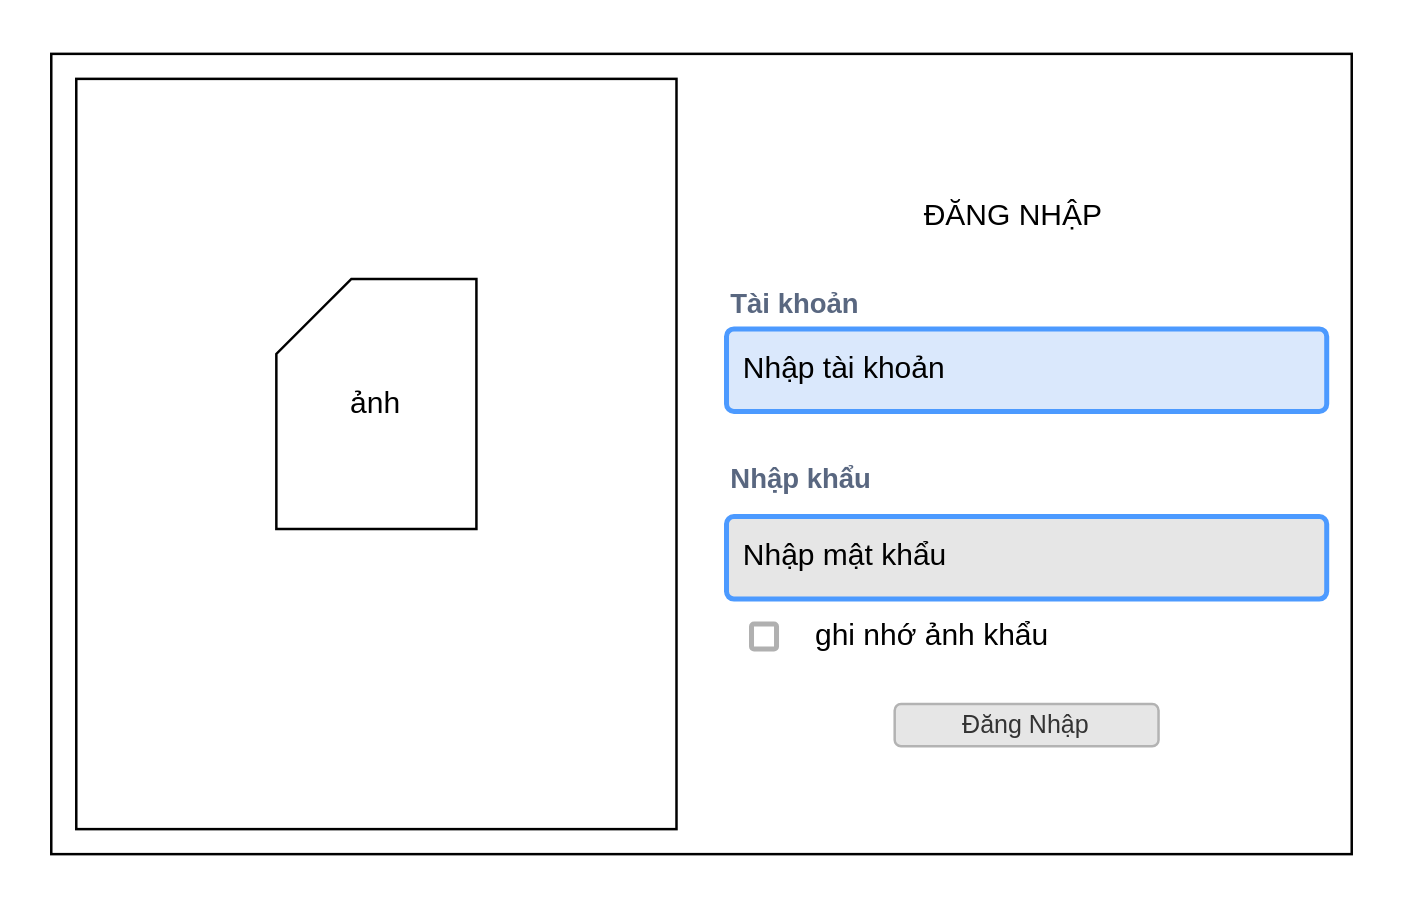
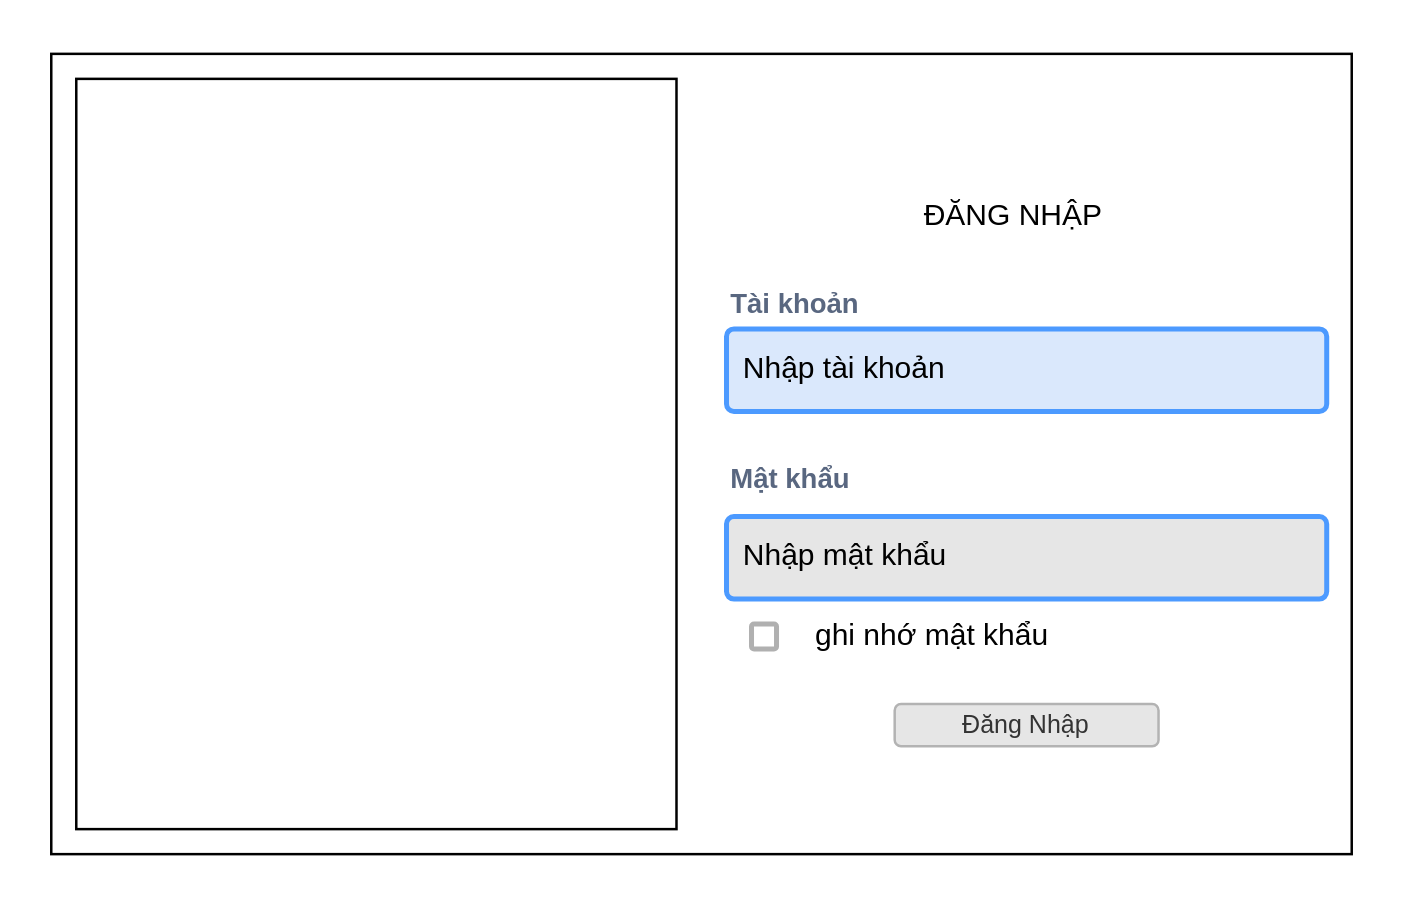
  <mxCell id="0" />
  <mxCell id="1" parent="0" />
  <mxCell id="2" value="" style="rounded=0;whiteSpace=wrap;html=1;" vertex="1" parent="1"><mxGeometry x="20.004" y="20.997" width="520" height="320" as="geometry" /></mxCell>
  <mxCell id="3" value="" style="rounded=0;whiteSpace=wrap;html=1;" vertex="1" parent="1"><mxGeometry x="30.004" y="30.997" width="240" height="300" as="geometry" /></mxCell>
- <mxCell id="4" value="ảnh" style="shape=card;whiteSpace=wrap;html=1;" vertex="1" parent="1"><mxGeometry x="110.004" y="110.997" width="80" height="100" as="geometry" /></mxCell>
  <mxCell id="5" value="ĐĂNG NHẬP" style="text;html=1;strokeColor=none;fillColor=none;align=center;verticalAlign=middle;whiteSpace=wrap;rounded=0;" vertex="1" parent="1"><mxGeometry x="360.004" y="70.997" width="90" height="30" as="geometry" /></mxCell>
  <mxCell id="6" value="Tài khoản" style="fillColor=none;strokeColor=none;html=1;fontSize=11;fontStyle=0;align=left;fontColor=#596780;fontStyle=1;fontSize=11" vertex="1" parent="1"><mxGeometry x="290.004" y="110.997" width="240" height="20" as="geometry" /></mxCell>
  <mxCell id="7" value="Nhập tài khoản" style="rounded=1;arcSize=9;align=left;spacingLeft=5;strokeColor=#4C9AFF;html=1;strokeWidth=2;fontSize=12;fillColor=#dae8fc;" vertex="1" parent="1"><mxGeometry x="290.004" y="130.997" width="240" height="33" as="geometry" /></mxCell>
- <mxCell id="8" value="Nhập khẩu" style="fillColor=none;strokeColor=none;html=1;fontSize=11;fontStyle=0;align=left;fontColor=#596780;fontStyle=1;fontSize=11" vertex="1" parent="1"><mxGeometry x="290.004" y="180.997" width="240" height="20" as="geometry" /></mxCell>
+ <mxCell id="8" value="Mật khẩu" style="fillColor=none;strokeColor=none;html=1;fontSize=11;fontStyle=0;align=left;fontColor=#596780;fontStyle=1;fontSize=11" vertex="1" parent="1"><mxGeometry x="290.004" y="180.997" width="240" height="20" as="geometry" /></mxCell>
  <mxCell id="9" value="Nhập mật khẩu" style="rounded=1;arcSize=9;align=left;spacingLeft=5;strokeColor=#4C9AFF;html=1;strokeWidth=2;fontSize=12;fillColor=#e6e6e6;" vertex="1" parent="1"><mxGeometry x="290.004" y="205.997" width="240" height="33" as="geometry" /></mxCell>
  <mxCell id="10" value="" style="dashed=0;labelPosition=right;align=left;shape=mxgraph.gmdl.checkbox;strokeColor=#B0B0B0;fillColor=none;strokeWidth=2;aspect=fixed;sketch=0;" vertex="1" parent="1"><mxGeometry x="300.004" y="248.997" width="10" height="10" as="geometry" /></mxCell>
- <mxCell id="11" value="ghi nhớ ảnh khẩu" style="text;html=1;strokeColor=none;fillColor=none;align=center;verticalAlign=middle;whiteSpace=wrap;rounded=0;" vertex="1" parent="1"><mxGeometry x="310.004" y="238.997" width="125" height="30" as="geometry" /></mxCell>
+ <mxCell id="11" value="ghi nhớ mật khẩu" style="text;html=1;strokeColor=none;fillColor=none;align=center;verticalAlign=middle;whiteSpace=wrap;rounded=0;" vertex="1" parent="1"><mxGeometry x="310.004" y="238.997" width="125" height="30" as="geometry" /></mxCell>
  <mxCell id="12" value="Đăng Nhập" style="rounded=1;html=1;shadow=0;dashed=0;whiteSpace=wrap;fontSize=10;fillColor=#E6E6E6;align=center;strokeColor=#B3B3B3;fontColor=#333333;" vertex="1" parent="1"><mxGeometry x="357.254" y="280.997" width="105.5" height="16.88" as="geometry" /></mxCell>
